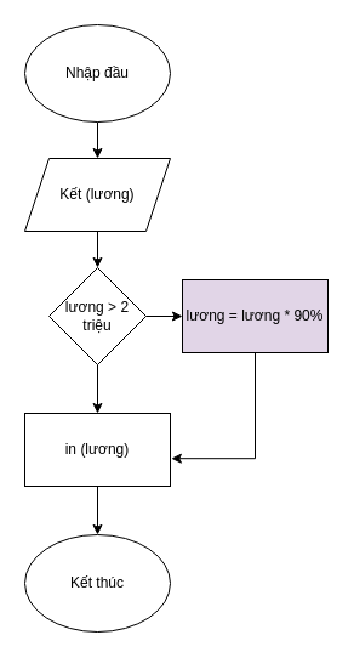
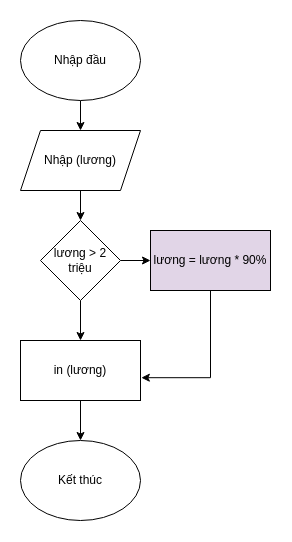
  <mxCell id="0" />
  <mxCell id="1" parent="0" />
  <mxCell id="2" style="edgeStyle=orthogonalEdgeStyle;rounded=0;orthogonalLoop=1;jettySize=auto;html=1;exitX=0.5;exitY=1;exitDx=0;exitDy=0;entryX=0.5;entryY=0;entryDx=0;entryDy=0;" edge="1" parent="1" source="3" target="5"><mxGeometry relative="1" as="geometry" /></mxCell>
  <mxCell id="3" value="Nhập đầu" style="ellipse;whiteSpace=wrap;html=1;" vertex="1" parent="1"><mxGeometry x="20" y="20" width="120" height="80" as="geometry" /></mxCell>
  <mxCell id="4" style="edgeStyle=orthogonalEdgeStyle;rounded=0;orthogonalLoop=1;jettySize=auto;html=1;exitX=0.5;exitY=1;exitDx=0;exitDy=0;entryX=0.5;entryY=0;entryDx=0;entryDy=0;" edge="1" parent="1" source="5" target="8"><mxGeometry relative="1" as="geometry" /></mxCell>
- <mxCell id="5" value="Kết (lương)" style="shape=parallelogram;perimeter=parallelogramPerimeter;whiteSpace=wrap;html=1;fixedSize=1;" vertex="1" parent="1"><mxGeometry x="20" y="130" width="120" height="60" as="geometry" /></mxCell>
+ <mxCell id="5" value="Nhập (lương)" style="shape=parallelogram;perimeter=parallelogramPerimeter;whiteSpace=wrap;html=1;fixedSize=1;" vertex="1" parent="1"><mxGeometry x="20" y="130" width="120" height="60" as="geometry" /></mxCell>
  <mxCell id="6" style="edgeStyle=orthogonalEdgeStyle;rounded=0;orthogonalLoop=1;jettySize=auto;html=1;exitX=1;exitY=0.5;exitDx=0;exitDy=0;entryX=0;entryY=0.5;entryDx=0;entryDy=0;" edge="1" parent="1" source="8" target="10"><mxGeometry relative="1" as="geometry" /></mxCell>
  <mxCell id="7" style="edgeStyle=orthogonalEdgeStyle;rounded=0;orthogonalLoop=1;jettySize=auto;html=1;exitX=0.5;exitY=1;exitDx=0;exitDy=0;entryX=0.5;entryY=0;entryDx=0;entryDy=0;" edge="1" parent="1" source="8" target="12"><mxGeometry relative="1" as="geometry" /></mxCell>
  <mxCell id="8" value="lương &amp;gt; 2 triệu" style="rhombus;whiteSpace=wrap;html=1;" vertex="1" parent="1"><mxGeometry x="40" y="220" width="80" height="80" as="geometry" /></mxCell>
  <mxCell id="9" style="edgeStyle=orthogonalEdgeStyle;rounded=0;orthogonalLoop=1;jettySize=auto;html=1;exitX=0.5;exitY=1;exitDx=0;exitDy=0;entryX=1.007;entryY=0.62;entryDx=0;entryDy=0;entryPerimeter=0;" edge="1" parent="1" source="10" target="12"><mxGeometry relative="1" as="geometry" /></mxCell>
  <mxCell id="10" value="lương = lương * 90%" style="rounded=0;whiteSpace=wrap;html=1;fillColor=#e1d5e7;" vertex="1" parent="1"><mxGeometry x="150" y="230" width="120" height="60" as="geometry" /></mxCell>
  <mxCell id="11" style="edgeStyle=orthogonalEdgeStyle;rounded=0;orthogonalLoop=1;jettySize=auto;html=1;exitX=0.5;exitY=1;exitDx=0;exitDy=0;entryX=0.5;entryY=0;entryDx=0;entryDy=0;" edge="1" parent="1" source="12" target="13"><mxGeometry relative="1" as="geometry" /></mxCell>
  <mxCell id="12" value="in (lương)" style="rounded=0;whiteSpace=wrap;html=1;" vertex="1" parent="1"><mxGeometry x="20" y="340" width="120" height="60" as="geometry" /></mxCell>
  <mxCell id="13" value="Kết thúc" style="ellipse;whiteSpace=wrap;html=1;" vertex="1" parent="1"><mxGeometry x="20" y="440" width="120" height="80" as="geometry" /></mxCell>
